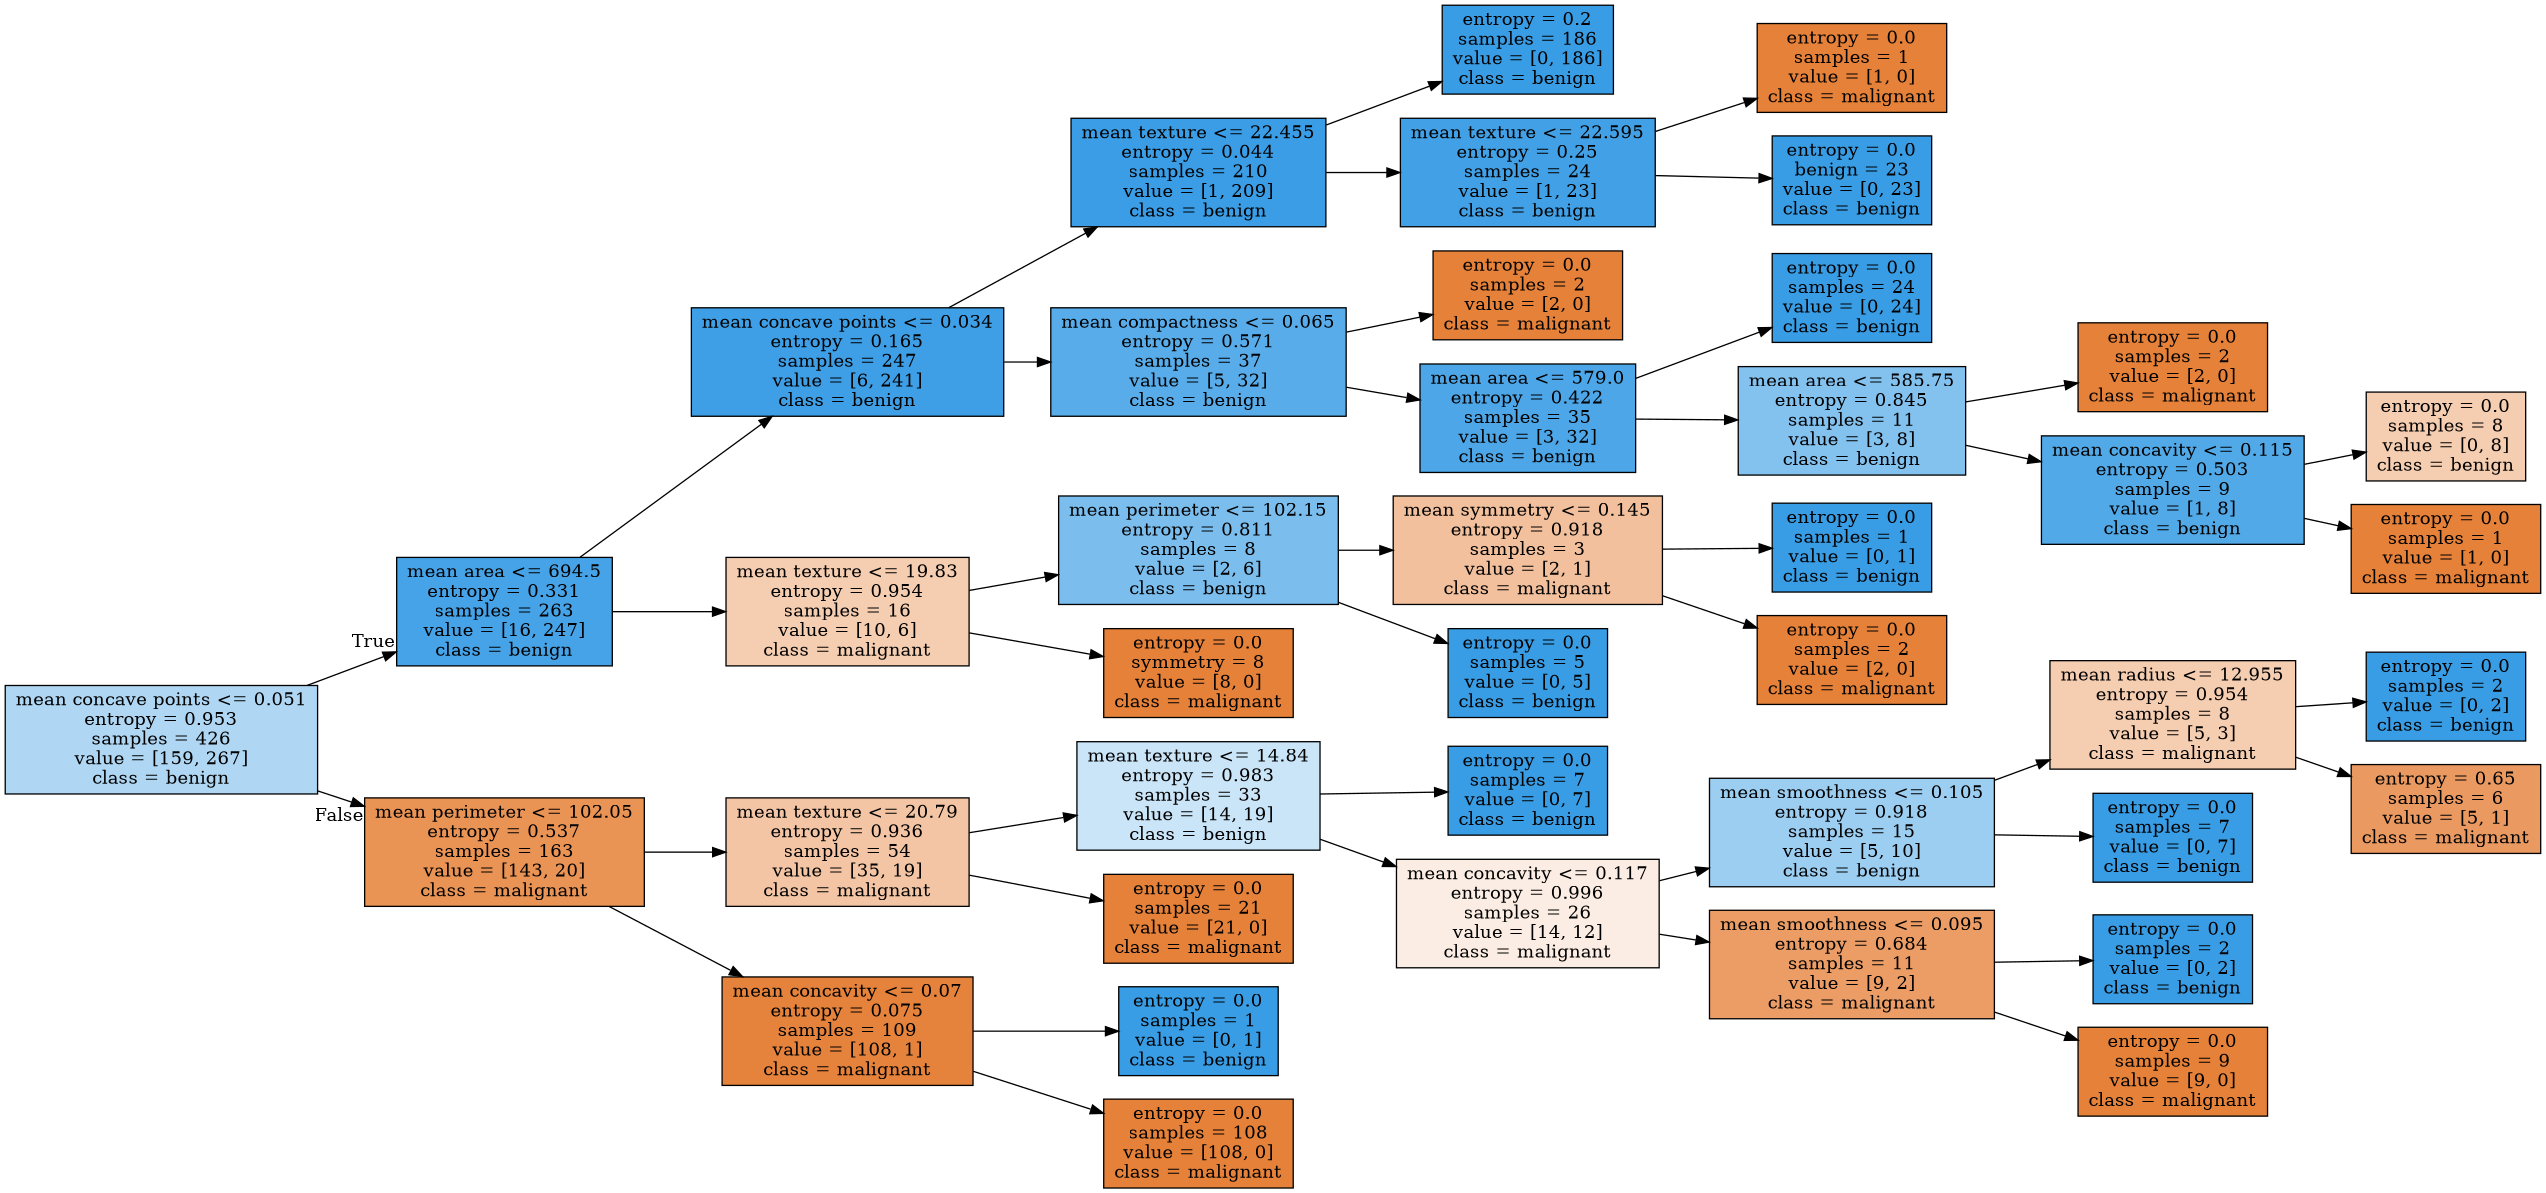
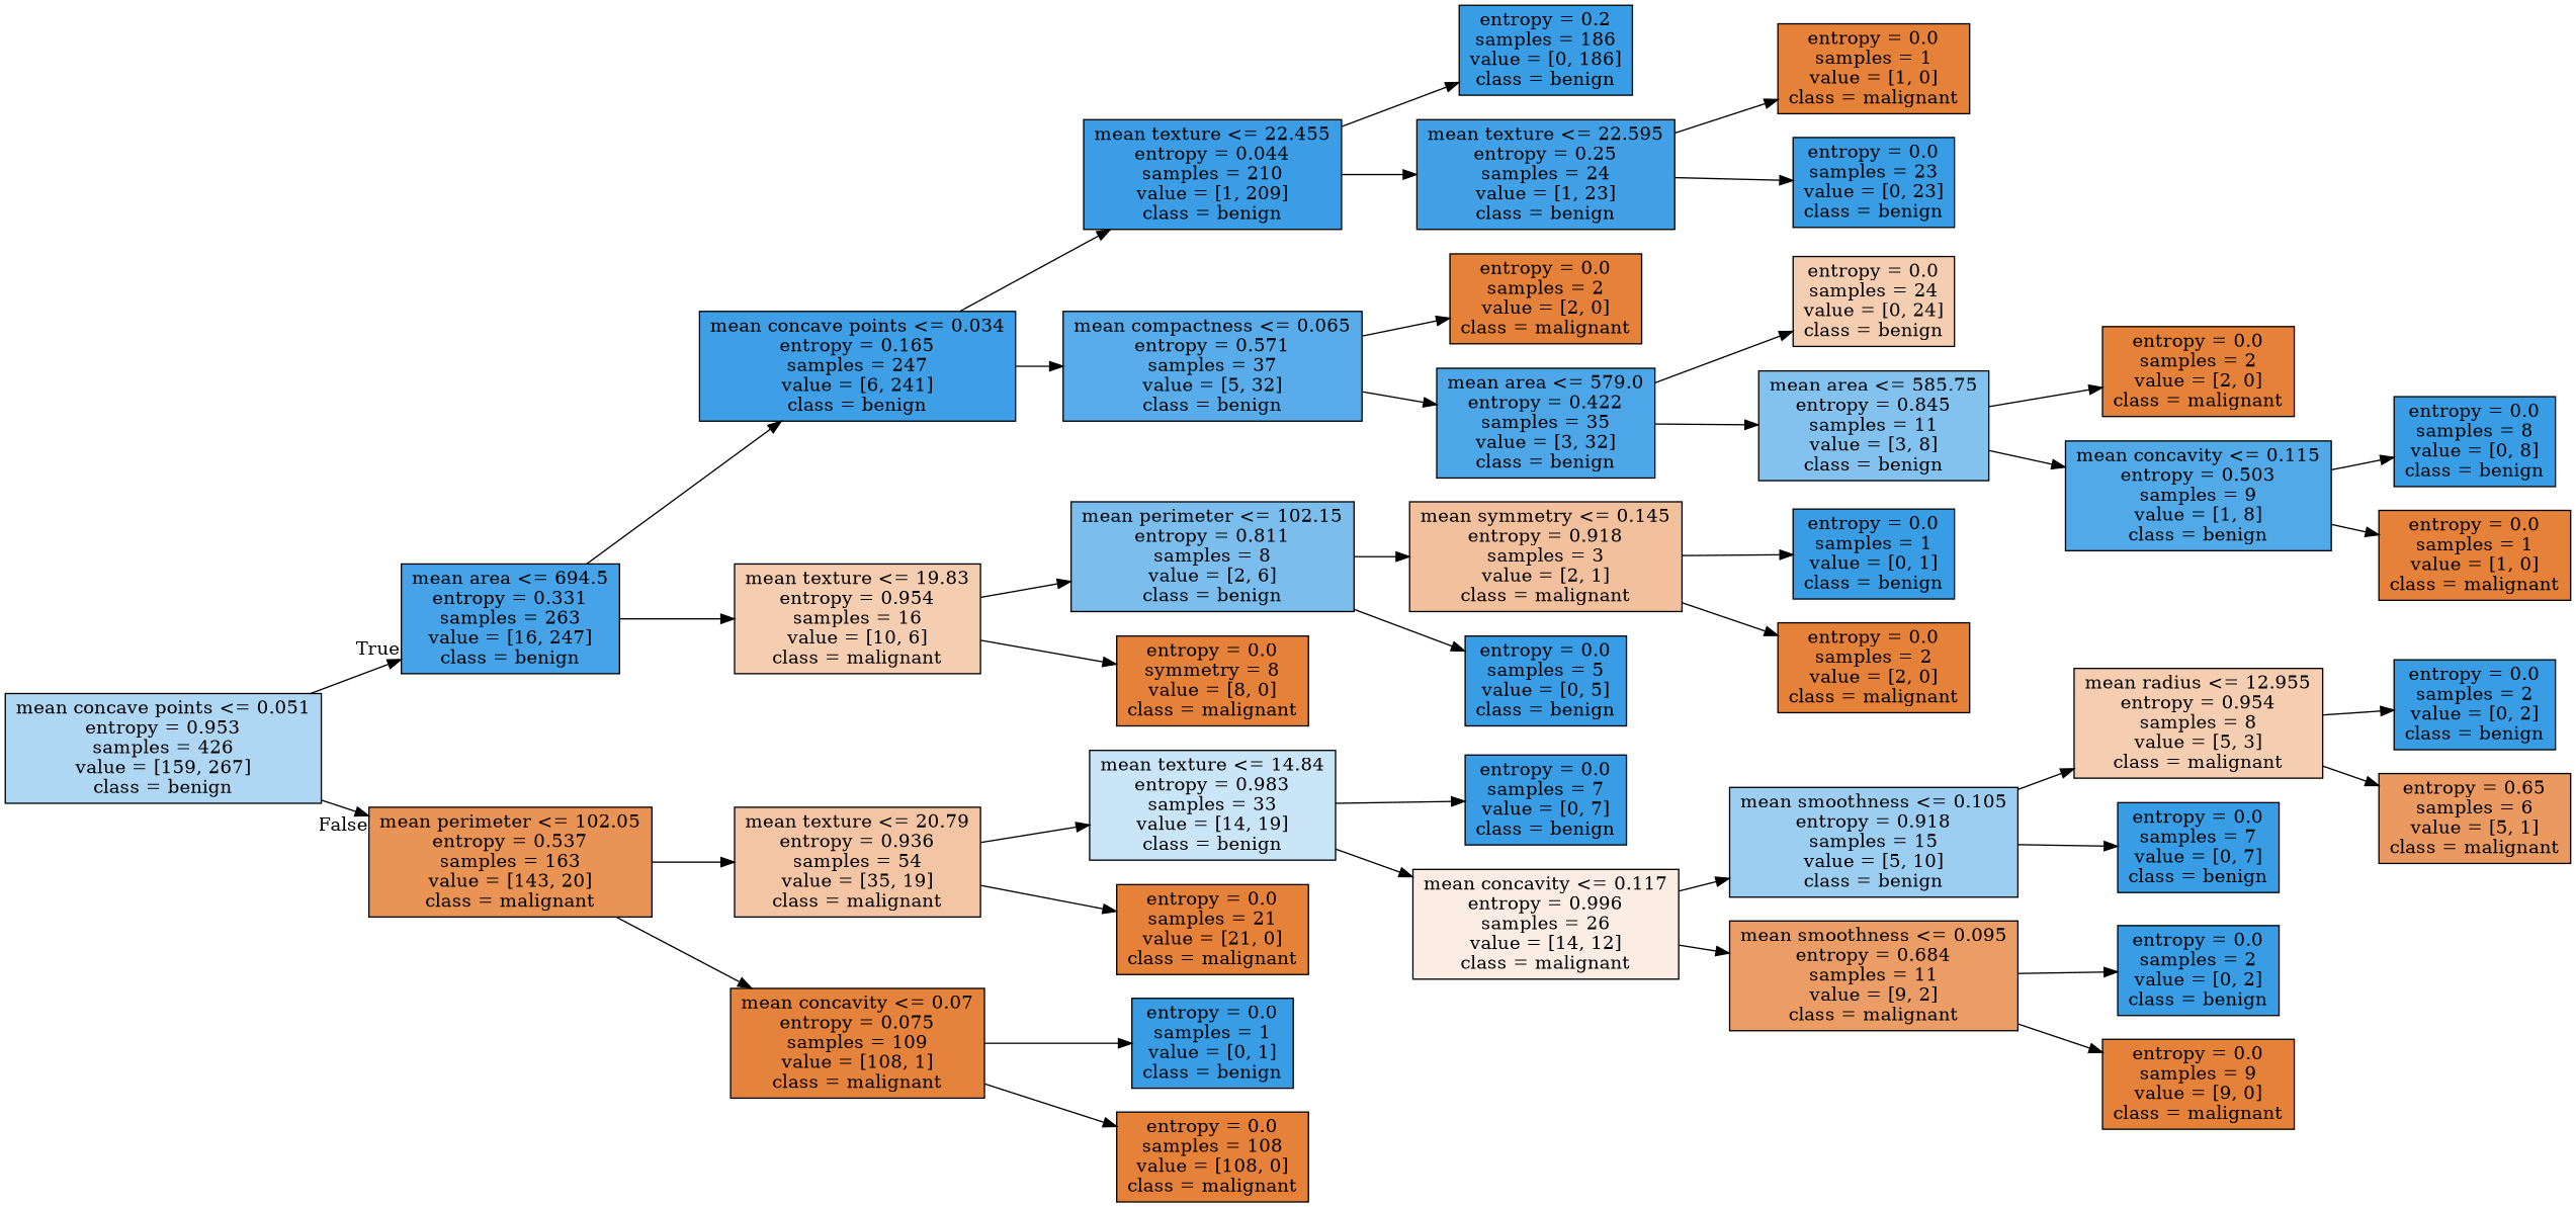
  digraph {
    rankdir=LR
    node [color=black fillcolor="#399de5" shape=box style=filled]
    n1 [fillcolor="#afd7f4" label="mean concave points <= 0.051\nentropy = 0.953\nsamples = 426\nvalue = [159, 267]\nclass = benign"]
    n2 [fillcolor="#46a3e7" label="mean area <= 694.5\nentropy = 0.331\nsamples = 263\nvalue = [16, 247]\nclass = benign"]
    n3 [fillcolor="#e99355" label="mean perimeter <= 102.05\nentropy = 0.537\nsamples = 163\nvalue = [143, 20]\nclass = malignant"]
    n4 [fillcolor="#3e9fe6" label="mean concave points <= 0.034\nentropy = 0.165\nsamples = 247\nvalue = [6, 241]\nclass = benign"]
    n5 [fillcolor="#f5cdb0" label="mean texture <= 19.83\nentropy = 0.954\nsamples = 16\nvalue = [10, 6]\nclass = malignant"]
    n6 [fillcolor="#f3c5a4" label="mean texture <= 20.79\nentropy = 0.936\nsamples = 54\nvalue = [35, 19]\nclass = malignant"]
    n7 [fillcolor="#e5823b" label="mean concavity <= 0.07\nentropy = 0.075\nsamples = 109\nvalue = [108, 1]\nclass = malignant"]
    n8 [fillcolor="#3a9de5" label="mean texture <= 22.455\nentropy = 0.044\nsamples = 210\nvalue = [1, 209]\nclass = benign"]
    n9 [fillcolor="#58ace9" label="mean compactness <= 0.065\nentropy = 0.571\nsamples = 37\nvalue = [5, 32]\nclass = benign"]
    n10 [fillcolor="#7bbeee" label="mean perimeter <= 102.15\nentropy = 0.811\nsamples = 8\nvalue = [2, 6]\nclass = benign"]
    n11 [fillcolor="#e58139" label="entropy = 0.0\nsymmetry = 8\nvalue = [8, 0]\nclass = malignant"]
    n12 [label="entropy = 0.2\nsamples = 186\nvalue = [0, 186]\nclass = benign"]
    n13 [fillcolor="#42a1e6" label="mean texture <= 22.595\nentropy = 0.25\nsamples = 24\nvalue = [1, 23]\nclass = benign"]
    n14 [fillcolor="#e58139" label="entropy = 0.0\nsamples = 2\nvalue = [2, 0]\nclass = malignant"]
    n15 [fillcolor="#4ca6e7" label="mean area <= 579.0\nentropy = 0.422\nsamples = 35\nvalue = [3, 32]\nclass = benign"]
    n16 [fillcolor="#e58139" label="entropy = 0.0\nsamples = 1\nvalue = [1, 0]\nclass = malignant"]
-   n17 [label="entropy = 0.0\nbenign = 23\nvalue = [0, 23]\nclass = benign"]
-   n18 [label="entropy = 0.0\nsamples = 24\nvalue = [0, 24]\nclass = benign"]
+   n17 [label="entropy = 0.0\nsamples = 23\nvalue = [0, 23]\nclass = benign"]
+   n18 [fillcolor="#f5cdb0" label="entropy = 0.0\nsamples = 24\nvalue = [0, 24]\nclass = benign"]
    n19 [fillcolor="#83c2ef" label="mean area <= 585.75\nentropy = 0.845\nsamples = 11\nvalue = [3, 8]\nclass = benign"]
    n20 [fillcolor="#e58139" label="entropy = 0.0\nsamples = 2\nvalue = [2, 0]\nclass = malignant"]
    n21 [fillcolor="#52a9e8" label="mean concavity <= 0.115\nentropy = 0.503\nsamples = 9\nvalue = [1, 8]\nclass = benign"]
-   n22 [fillcolor="#f5cdb0" label="entropy = 0.0\nsamples = 8\nvalue = [0, 8]\nclass = benign"]
+   n22 [label="entropy = 0.0\nsamples = 8\nvalue = [0, 8]\nclass = benign"]
    n23 [fillcolor="#e58139" label="entropy = 0.0\nsamples = 1\nvalue = [1, 0]\nclass = malignant"]
    n24 [fillcolor="#f2c09c" label="mean symmetry <= 0.145\nentropy = 0.918\nsamples = 3\nvalue = [2, 1]\nclass = malignant"]
    n25 [label="entropy = 0.0\nsamples = 5\nvalue = [0, 5]\nclass = benign"]
    n26 [label="entropy = 0.0\nsamples = 1\nvalue = [0, 1]\nclass = benign"]
    n27 [fillcolor="#e58139" label="entropy = 0.0\nsamples = 2\nvalue = [2, 0]\nclass = malignant"]
    n28 [fillcolor="#cbe5f8" label="mean texture <= 14.84\nentropy = 0.983\nsamples = 33\nvalue = [14, 19]\nclass = benign"]
    n29 [fillcolor="#e58139" label="entropy = 0.0\nsamples = 21\nvalue = [21, 0]\nclass = malignant"]
    n30 [label="entropy = 0.0\nsamples = 1\nvalue = [0, 1]\nclass = benign"]
    n31 [fillcolor="#e58139" label="entropy = 0.0\nsamples = 108\nvalue = [108, 0]\nclass = malignant"]
    n32 [label="entropy = 0.0\nsamples = 7\nvalue = [0, 7]\nclass = benign"]
    n33 [fillcolor="#fbede3" label="mean concavity <= 0.117\nentropy = 0.996\nsamples = 26\nvalue = [14, 12]\nclass = malignant"]
    n34 [fillcolor="#9ccef2" label="mean smoothness <= 0.105\nentropy = 0.918\nsamples = 15\nvalue = [5, 10]\nclass = benign"]
    n35 [fillcolor="#eb9d65" label="mean smoothness <= 0.095\nentropy = 0.684\nsamples = 11\nvalue = [9, 2]\nclass = malignant"]
    n36 [fillcolor="#f5cdb0" label="mean radius <= 12.955\nentropy = 0.954\nsamples = 8\nvalue = [5, 3]\nclass = malignant"]
    n37 [label="entropy = 0.0\nsamples = 7\nvalue = [0, 7]\nclass = benign"]
    n38 [label="entropy = 0.0\nsamples = 2\nvalue = [0, 2]\nclass = benign"]
    n39 [fillcolor="#e58139" label="entropy = 0.0\nsamples = 9\nvalue = [9, 0]\nclass = malignant"]
    n40 [label="entropy = 0.0\nsamples = 2\nvalue = [0, 2]\nclass = benign"]
    n41 [fillcolor="#ea9a61" label="entropy = 0.65\nsamples = 6\nvalue = [5, 1]\nclass = malignant"]
    n1 -> n2 [headlabel=True labelangle=45 labeldistance=2.5]
    n1 -> n3 [headlabel=False labelangle=-45 labeldistance=2.5]
    n2 -> n4
    n2 -> n5
    n3 -> n6
    n3 -> n7
    n4 -> n8
    n4 -> n9
    n5 -> n10
    n5 -> n11
    n6 -> n28
    n6 -> n29
    n7 -> n30
    n7 -> n31
    n8 -> n12
    n8 -> n13
    n9 -> n14
    n9 -> n15
    n10 -> n24
    n10 -> n25
    n13 -> n16
    n13 -> n17
    n15 -> n18
    n15 -> n19
    n19 -> n20
    n19 -> n21
    n21 -> n22
    n21 -> n23
    n24 -> n26
    n24 -> n27
    n28 -> n32
    n28 -> n33
    n33 -> n34
    n33 -> n35
    n34 -> n36
    n34 -> n37
    n35 -> n38
    n35 -> n39
    n36 -> n40
    n36 -> n41
  }
